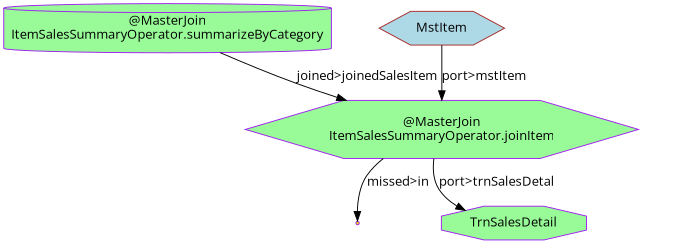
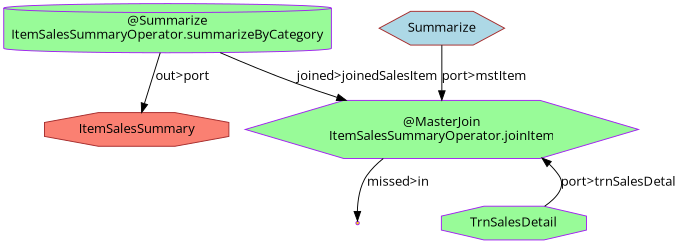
  digraph {
    fontname="Open Sans"
    node [color=purple fillcolor=palegreen fontname="Open Sans" shape=hexagon style=filled]
    edge [fontname="Open Sans"]
    n1 [label="@MasterJoin\nItemSalesSummaryOperator.joinItem"]
    "381d0dfc-d242-4146-aace-3daeeb1feb14" [fillcolor=gold shape=point]
-   n3 [label="@MasterJoin\nItemSalesSummaryOperator.summarizeByCategory" shape=cylinder]
-   n5 [color=brown fillcolor=lightblue label=MstItem]
+   n3 [label="@Summarize\nItemSalesSummaryOperator.summarizeByCategory" shape=cylinder]
+   n4 [color=brown fillcolor=salmon label=ItemSalesSummary shape=octagon]
+   n5 [color=brown fillcolor=lightblue label=Summarize]
    n6 [label=TrnSalesDetail shape=octagon]
    n1 -> "381d0dfc-d242-4146-aace-3daeeb1feb14" [label="missed>in"]
    n3 -> n1 [label="joined>joinedSalesItem"]
+   n3 -> n4 [label="out>port"]
    n5 -> n1 [label="port>mstItem"]
-   n1 -> n6 [label="port>trnSalesDetal"]
+   n6 -> n1 [label="port>trnSalesDetal"]
  }
